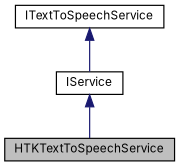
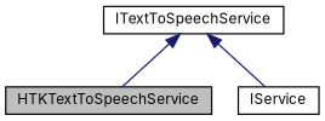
  digraph {
    fontname=Inter
    node [color=black fillcolor=white fontname=Inter fontsize=10 shape=record style=filled]
    edge [color=midnightblue dir=back fontname=Inter fontsize=10 labelfontname=Helvetica labelfontsize=10 style=solid]
    n1 [fillcolor=grey75 fontcolor=black height=0.2 label=HTKTextToSpeechService width=0.4]
    n2 [height=0.2 label=ITextToSpeechService width=0.4]
    n3 [height=0.2 label=IService width=0.4]
-   n3 -> n1
+   n2 -> n1
    n2 -> n3
  }
